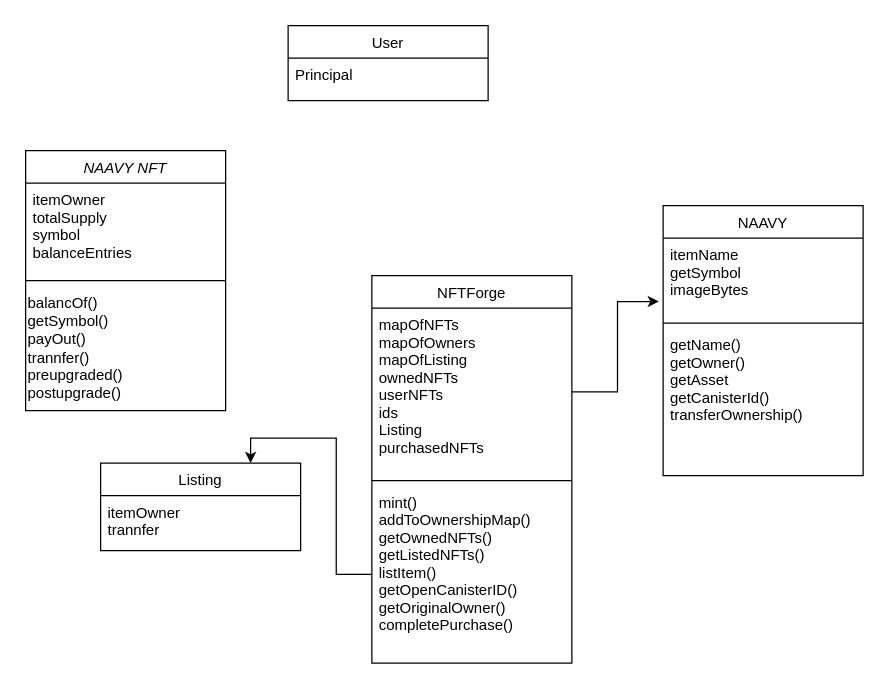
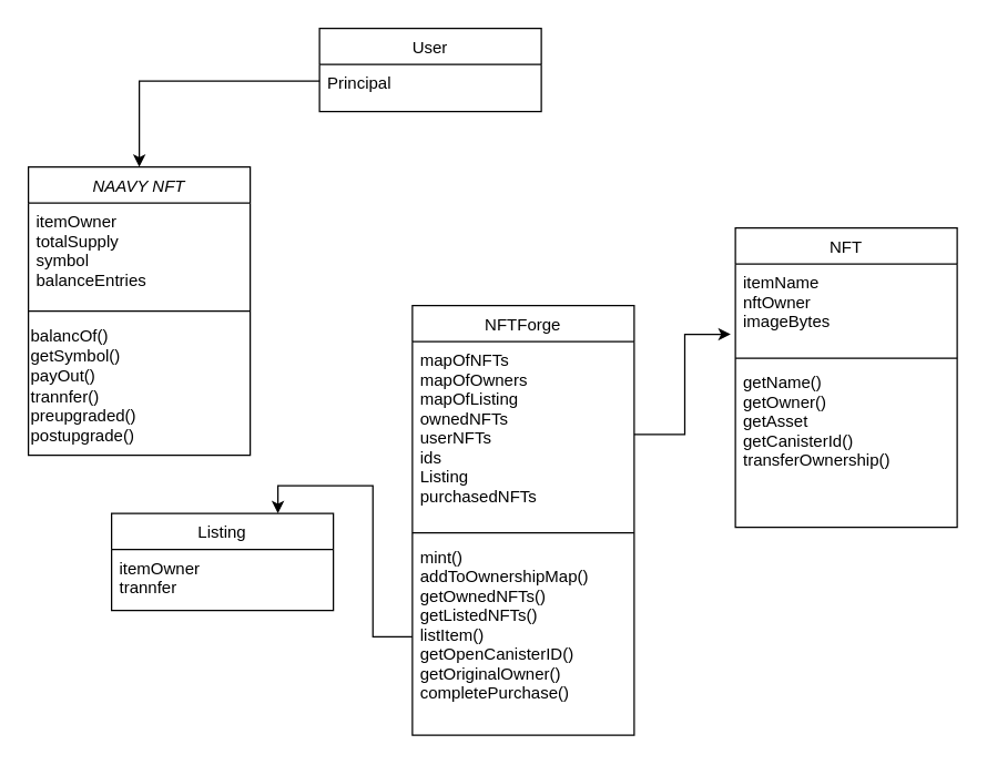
  <mxCell id="0" />
  <mxCell id="1" parent="0" />
  <mxCell id="2" value="NAAVY NFT" style="swimlane;fontStyle=2;align=center;verticalAlign=top;childLayout=stackLayout;horizontal=1;startSize=26;horizontalStack=0;resizeParent=1;resizeLast=0;collapsible=1;marginBottom=0;rounded=0;shadow=0;strokeWidth=1;" parent="1" vertex="1"><mxGeometry x="20" y="120" width="160" height="208" as="geometry"><mxRectangle x="230" y="140" width="160" height="26" as="alternateBounds" /></mxGeometry></mxCell>
  <mxCell id="3" value="itemOwner&#10;totalSupply&#10;symbol&#10;balanceEntries" style="text;align=left;verticalAlign=top;spacingLeft=4;spacingRight=4;overflow=hidden;rotatable=0;points=[[0,0.5],[1,0.5]];portConstraint=eastwest;" parent="2" vertex="1"><mxGeometry y="26" width="160" height="74" as="geometry" /></mxCell>
  <mxCell id="4" value="" style="line;html=1;strokeWidth=1;align=left;verticalAlign=middle;spacingTop=-1;spacingLeft=3;spacingRight=3;rotatable=0;labelPosition=right;points=[];portConstraint=eastwest;" parent="2" vertex="1"><mxGeometry y="100" width="160" height="8" as="geometry" /></mxCell>
  <mxCell id="5" value="&lt;div style=&quot;&quot;&gt;&lt;span style=&quot;background-color: initial;&quot;&gt;balancOf()&lt;/span&gt;&lt;/div&gt;&lt;div style=&quot;&quot;&gt;&lt;span style=&quot;background-color: initial;&quot;&gt;getSymbol()&lt;/span&gt;&lt;/div&gt;&lt;div style=&quot;&quot;&gt;&lt;span style=&quot;background-color: initial;&quot;&gt;payOut()&lt;/span&gt;&lt;/div&gt;&lt;div style=&quot;&quot;&gt;&lt;span style=&quot;background-color: initial;&quot;&gt;trannfer()&lt;/span&gt;&lt;/div&gt;&lt;div style=&quot;&quot;&gt;&lt;span style=&quot;background-color: initial;&quot;&gt;preupgraded()&lt;/span&gt;&lt;/div&gt;&lt;div style=&quot;&quot;&gt;&lt;span style=&quot;background-color: initial;&quot;&gt;postupgrade()&lt;/span&gt;&lt;/div&gt;" style="text;html=1;align=left;verticalAlign=middle;resizable=0;points=[];autosize=1;strokeColor=none;fillColor=none;" parent="2" vertex="1"><mxGeometry y="108" width="160" height="100" as="geometry" /></mxCell>
- <mxCell id="6" value="NAAVY" style="swimlane;fontStyle=0;align=center;verticalAlign=top;childLayout=stackLayout;horizontal=1;startSize=26;horizontalStack=0;resizeParent=1;resizeLast=0;collapsible=1;marginBottom=0;rounded=0;shadow=0;strokeWidth=1;" parent="1" vertex="1"><mxGeometry x="530" y="164" width="160" height="216" as="geometry"><mxRectangle x="550" y="140" width="160" height="26" as="alternateBounds" /></mxGeometry></mxCell>
- <mxCell id="7" value="itemName&#10;getSymbol&#10;imageBytes" style="text;align=left;verticalAlign=top;spacingLeft=4;spacingRight=4;overflow=hidden;rotatable=0;points=[[0,0.5],[1,0.5]];portConstraint=eastwest;" parent="6" vertex="1"><mxGeometry y="26" width="160" height="64" as="geometry" /></mxCell>
+ <mxCell id="6" value="NFT" style="swimlane;fontStyle=0;align=center;verticalAlign=top;childLayout=stackLayout;horizontal=1;startSize=26;horizontalStack=0;resizeParent=1;resizeLast=0;collapsible=1;marginBottom=0;rounded=0;shadow=0;strokeWidth=1;" parent="1" vertex="1"><mxGeometry x="530" y="164" width="160" height="216" as="geometry"><mxRectangle x="550" y="140" width="160" height="26" as="alternateBounds" /></mxGeometry></mxCell>
+ <mxCell id="7" value="itemName&#10;nftOwner&#10;imageBytes" style="text;align=left;verticalAlign=top;spacingLeft=4;spacingRight=4;overflow=hidden;rotatable=0;points=[[0,0.5],[1,0.5]];portConstraint=eastwest;" parent="6" vertex="1"><mxGeometry y="26" width="160" height="64" as="geometry" /></mxCell>
  <mxCell id="8" value="" style="line;html=1;strokeWidth=1;align=left;verticalAlign=middle;spacingTop=-1;spacingLeft=3;spacingRight=3;rotatable=0;labelPosition=right;points=[];portConstraint=eastwest;" parent="6" vertex="1"><mxGeometry y="90" width="160" height="8" as="geometry" /></mxCell>
  <mxCell id="9" value="getName()&#10;getOwner()&#10;getAsset&#10;getCanisterId()&#10;transferOwnership()" style="text;align=left;verticalAlign=top;spacingLeft=4;spacingRight=4;overflow=hidden;rotatable=0;points=[[0,0.5],[1,0.5]];portConstraint=eastwest;" parent="6" vertex="1"><mxGeometry y="98" width="160" height="102" as="geometry" /></mxCell>
  <mxCell id="10" value="NFTForge" style="swimlane;fontStyle=0;align=center;verticalAlign=top;childLayout=stackLayout;horizontal=1;startSize=26;horizontalStack=0;resizeParent=1;resizeLast=0;collapsible=1;marginBottom=0;rounded=0;shadow=0;strokeWidth=1;" parent="1" vertex="1"><mxGeometry x="297" y="220" width="160" height="310" as="geometry"><mxRectangle x="550" y="140" width="160" height="26" as="alternateBounds" /></mxGeometry></mxCell>
  <mxCell id="11" value="mapOfNFTs&#10;mapOfOwners&#10;mapOfListing&#10;ownedNFTs&#10;userNFTs&#10;ids&#10;Listing&#10;purchasedNFTs" style="text;align=left;verticalAlign=top;spacingLeft=4;spacingRight=4;overflow=hidden;rotatable=0;points=[[0,0.5],[1,0.5]];portConstraint=eastwest;" parent="10" vertex="1"><mxGeometry y="26" width="160" height="134" as="geometry" /></mxCell>
  <mxCell id="12" value="" style="line;html=1;strokeWidth=1;align=left;verticalAlign=middle;spacingTop=-1;spacingLeft=3;spacingRight=3;rotatable=0;labelPosition=right;points=[];portConstraint=eastwest;" parent="10" vertex="1"><mxGeometry y="160" width="160" height="8" as="geometry" /></mxCell>
  <mxCell id="13" value="mint()&#10;addToOwnershipMap()&#10;getOwnedNFTs()&#10;getListedNFTs()&#10;listItem()&#10;getOpenCanisterID()&#10;getOriginalOwner()&#10;completePurchase()" style="text;align=left;verticalAlign=top;spacingLeft=4;spacingRight=4;overflow=hidden;rotatable=0;points=[[0,0.5],[1,0.5]];portConstraint=eastwest;" parent="10" vertex="1"><mxGeometry y="168" width="160" height="142" as="geometry" /></mxCell>
  <mxCell id="14" value="Listing" style="swimlane;fontStyle=0;align=center;verticalAlign=top;childLayout=stackLayout;horizontal=1;startSize=26;horizontalStack=0;resizeParent=1;resizeLast=0;collapsible=1;marginBottom=0;rounded=0;shadow=0;strokeWidth=1;" parent="1" vertex="1"><mxGeometry x="80" y="370" width="160" height="70" as="geometry"><mxRectangle x="550" y="140" width="160" height="26" as="alternateBounds" /></mxGeometry></mxCell>
  <mxCell id="15" value="itemOwner&#10;trannfer" style="text;align=left;verticalAlign=top;spacingLeft=4;spacingRight=4;overflow=hidden;rotatable=0;points=[[0,0.5],[1,0.5]];portConstraint=eastwest;" parent="14" vertex="1"><mxGeometry y="26" width="160" height="44" as="geometry" /></mxCell>
  <mxCell id="16" value="User" style="swimlane;fontStyle=0;align=center;verticalAlign=top;childLayout=stackLayout;horizontal=1;startSize=26;horizontalStack=0;resizeParent=1;resizeLast=0;collapsible=1;marginBottom=0;rounded=0;shadow=0;strokeWidth=1;" parent="1" vertex="1"><mxGeometry x="230" y="20" width="160" height="60" as="geometry"><mxRectangle x="550" y="140" width="160" height="26" as="alternateBounds" /></mxGeometry></mxCell>
  <mxCell id="17" value="Principal" style="text;align=left;verticalAlign=top;spacingLeft=4;spacingRight=4;overflow=hidden;rotatable=0;points=[[0,0.5],[1,0.5]];portConstraint=eastwest;" parent="16" vertex="1"><mxGeometry y="26" width="160" height="24" as="geometry" /></mxCell>
+ <mxCell id="18" style="edgeStyle=orthogonalEdgeStyle;rounded=0;orthogonalLoop=1;jettySize=auto;html=1;entryX=0.5;entryY=0;entryDx=0;entryDy=0;" parent="1" source="17" target="2" edge="1"><mxGeometry relative="1" as="geometry" /></mxCell>
  <mxCell id="19" style="edgeStyle=orthogonalEdgeStyle;rounded=0;orthogonalLoop=1;jettySize=auto;html=1;entryX=-0.021;entryY=0.793;entryDx=0;entryDy=0;entryPerimeter=0;" parent="1" source="11" target="7" edge="1"><mxGeometry relative="1" as="geometry" /></mxCell>
  <mxCell id="20" style="edgeStyle=orthogonalEdgeStyle;rounded=0;orthogonalLoop=1;jettySize=auto;html=1;entryX=0.75;entryY=0;entryDx=0;entryDy=0;" parent="1" source="13" target="14" edge="1"><mxGeometry relative="1" as="geometry" /></mxCell>
